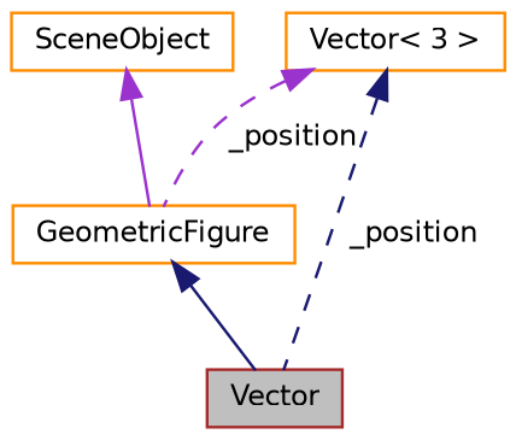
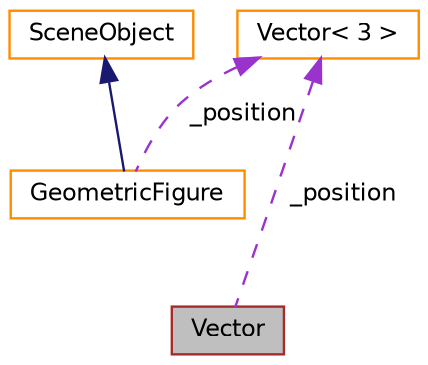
  digraph {
    node [color=darkorange fillcolor=white fontname=Helvetica fontsize=10 shape=record style=filled]
    edge [color=midnightblue dir=back fontname=Helvetica fontsize=10 labelfontname=Helvetica labelfontsize=10 style=solid]
    n1 [color=brown fillcolor=grey75 fontcolor=black height=0.2 label=Vector width=0.4]
    n2 [height=0.2 label=GeometricFigure width=0.4]
    n3 [height=0.2 label=SceneObject width=0.4]
    n4 [height=0.2 label="Vector\< 3 \>" width=0.4]
-   n2 -> n1
-   n3 -> n2 [color=darkorchid3]
-   n4 -> n1 [label=" _position" style=dashed]
+   n3 -> n2
+   n4 -> n1 [color=darkorchid3 label=" _position" style=dashed]
    n4 -> n2 [color=darkorchid3 label=" _position" style=dashed]
  }
